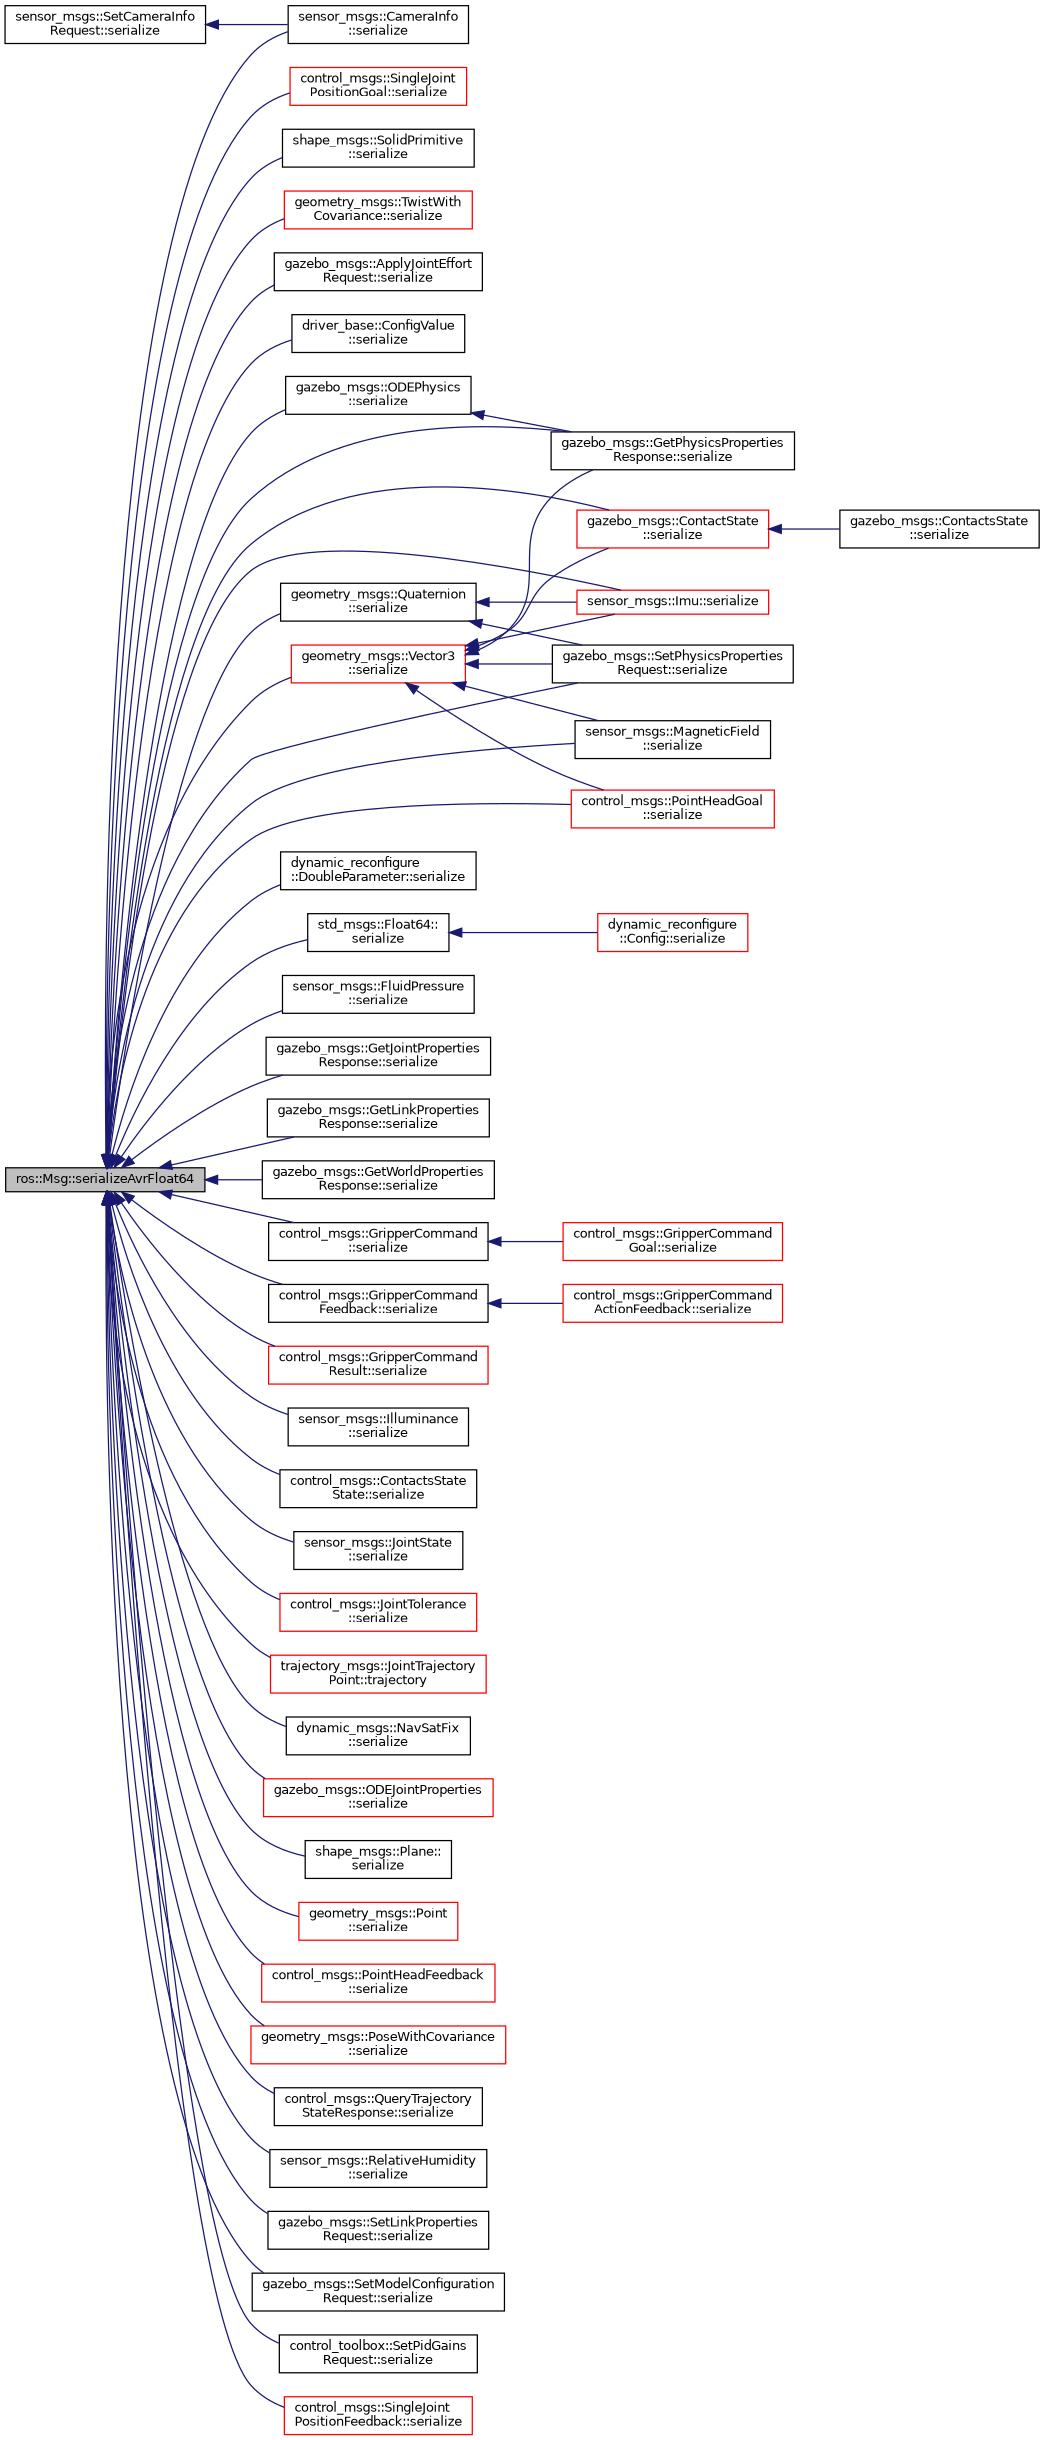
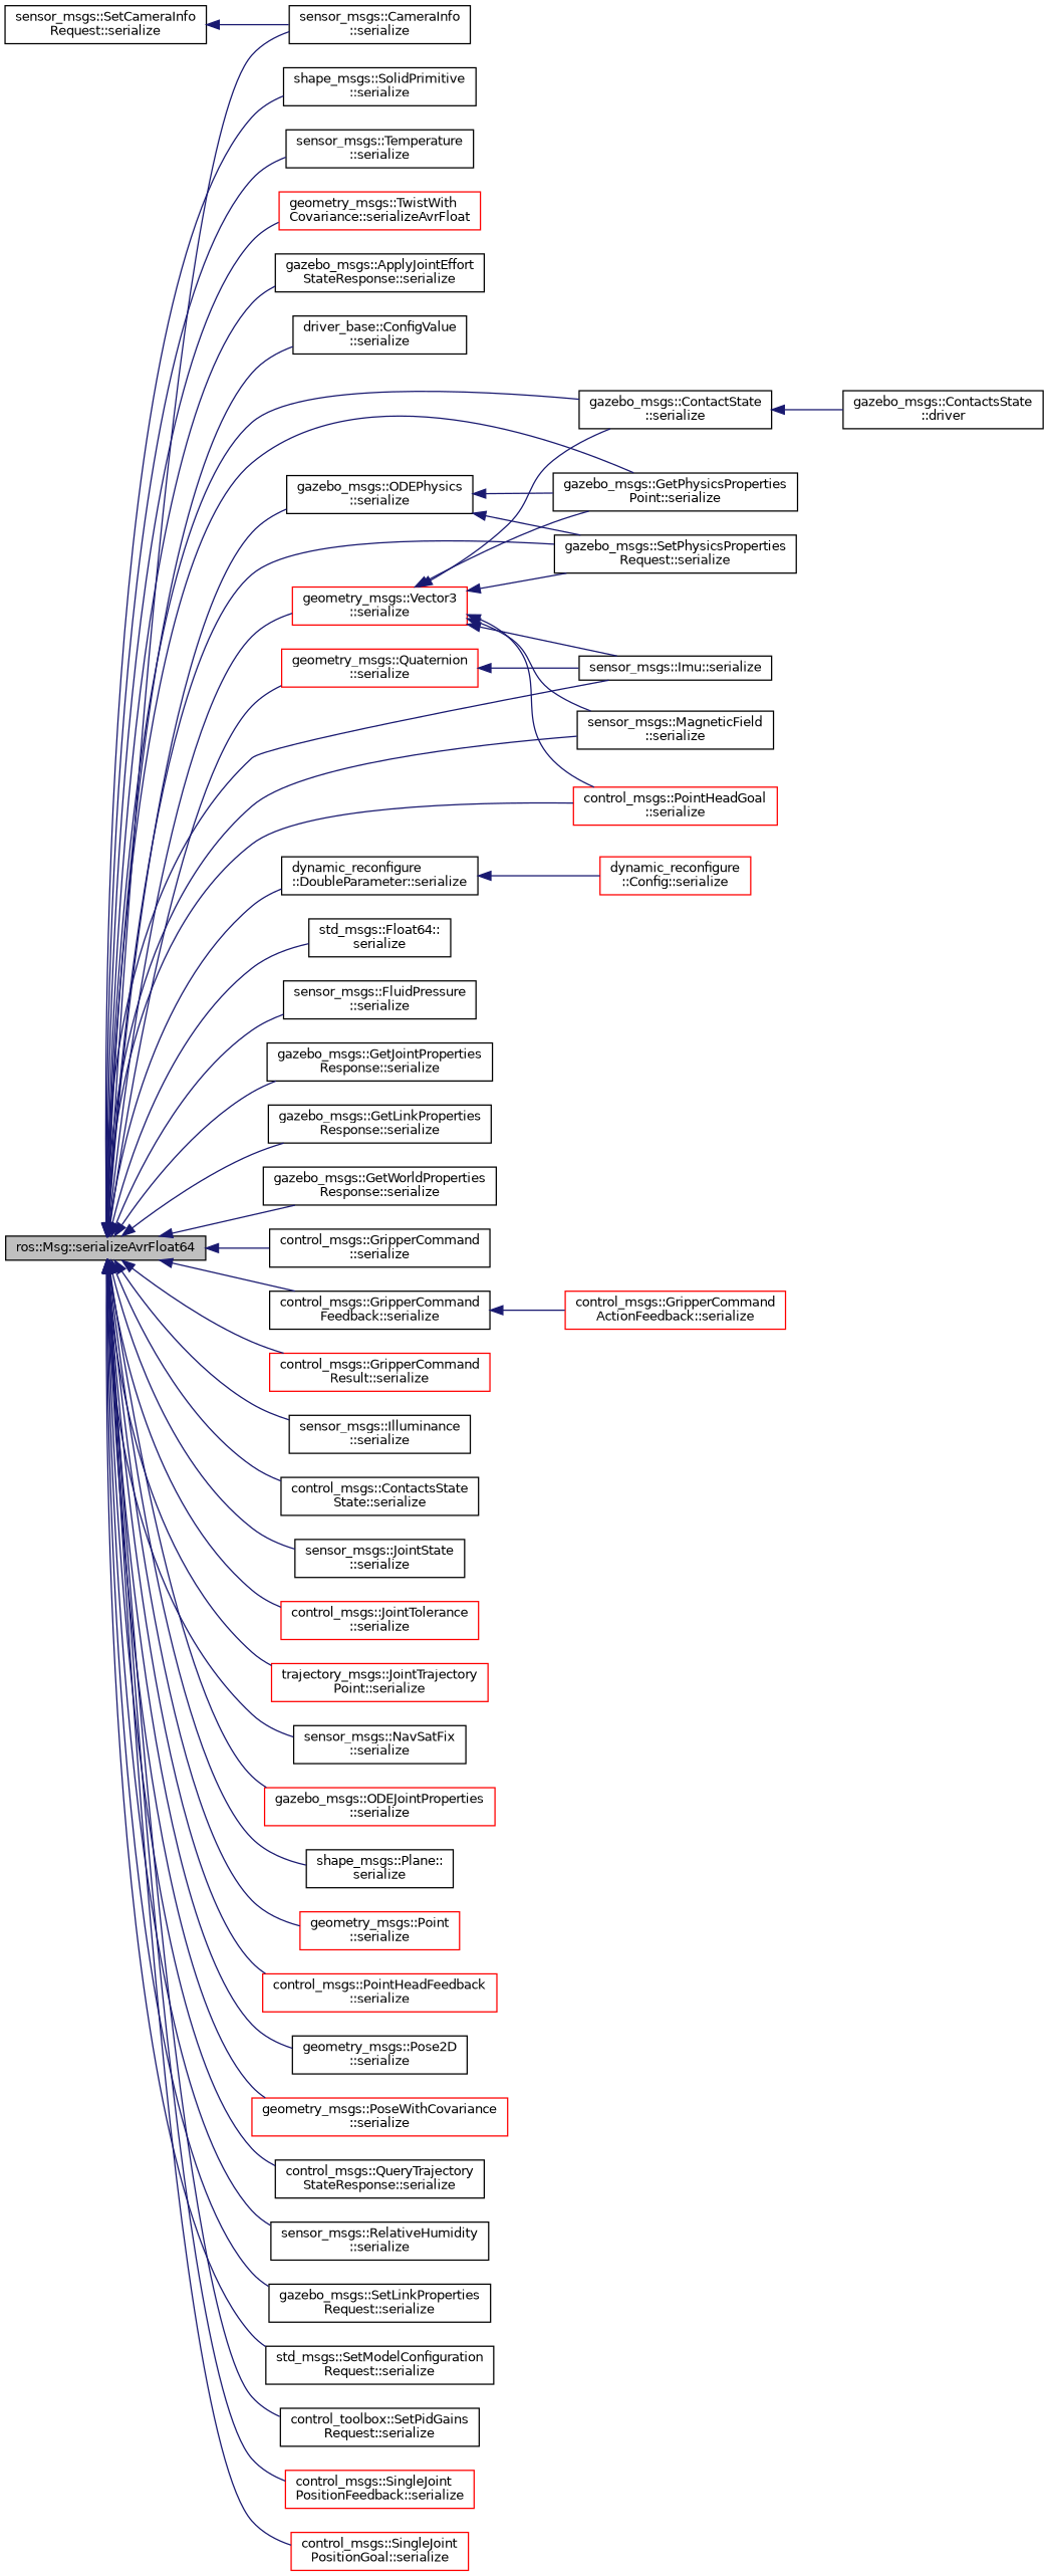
  digraph {
    rankdir=LR
    node [color=black fillcolor=white fontname=Helvetica fontsize=10 shape=record style=filled]
    edge [color=midnightblue dir=back fontname=Helvetica fontsize=10 labelfontname=Helvetica labelfontsize=10 style=solid]
    n1 [fillcolor=grey75 fontcolor=black height=0.2 label="ros::Msg::serializeAvrFloat64" width=0.4]
-   n2 [height=0.2 label="gazebo_msgs::ApplyJointEffort\lRequest::serialize" width=0.4]
+   n2 [height=0.2 label="gazebo_msgs::ApplyJointEffort\lStateResponse::serialize" width=0.4]
    n3 [height=0.2 label="sensor_msgs::CameraInfo\l::serialize" width=0.4]
    n4 [height=0.2 label="driver_base::ConfigValue\l::serialize" width=0.4]
-   n5 [color=red height=0.2 label="gazebo_msgs::ContactState\l::serialize" width=0.4]
+   n5 [height=0.2 label="gazebo_msgs::ContactState\l::serialize" width=0.4]
    n6 [height=0.2 label="dynamic_reconfigure\l::DoubleParameter::serialize" width=0.4]
    n7 [height=0.2 label="std_msgs::Float64::\lserialize" width=0.4]
    n8 [height=0.2 label="sensor_msgs::FluidPressure\l::serialize" width=0.4]
    n9 [height=0.2 label="gazebo_msgs::GetJointProperties\lResponse::serialize" width=0.4]
    n10 [height=0.2 label="gazebo_msgs::GetLinkProperties\lResponse::serialize" width=0.4]
-   n11 [height=0.2 label="gazebo_msgs::GetPhysicsProperties\lResponse::serialize" width=0.4]
+   n11 [height=0.2 label="gazebo_msgs::GetPhysicsProperties\lPoint::serialize" width=0.4]
    n12 [height=0.2 label="gazebo_msgs::GetWorldProperties\lResponse::serialize" width=0.4]
    n13 [height=0.2 label="control_msgs::GripperCommand\l::serialize" width=0.4]
    n14 [height=0.2 label="control_msgs::GripperCommand\lFeedback::serialize" width=0.4]
    n15 [color=red height=0.2 label="control_msgs::GripperCommand\lResult::serialize" width=0.4]
    n16 [height=0.2 label="sensor_msgs::Illuminance\l::serialize" width=0.4]
-   n17 [color=red height=0.2 label="sensor_msgs::Imu::serialize" width=0.4]
+   n17 [height=0.2 label="sensor_msgs::Imu::serialize" width=0.4]
    n18 [height=0.2 label="control_msgs::ContactsState\lState::serialize" width=0.4]
    n19 [height=0.2 label="sensor_msgs::JointState\l::serialize" width=0.4]
    n20 [color=red height=0.2 label="control_msgs::JointTolerance\l::serialize" width=0.4]
-   n21 [color=red height=0.2 label="trajectory_msgs::JointTrajectory\lPoint::trajectory" width=0.4]
+   n21 [color=red height=0.2 label="trajectory_msgs::JointTrajectory\lPoint::serialize" width=0.4]
    n22 [height=0.2 label="sensor_msgs::MagneticField\l::serialize" width=0.4]
-   n23 [height=0.2 label="dynamic_msgs::NavSatFix\l::serialize" width=0.4]
+   n23 [height=0.2 label="sensor_msgs::NavSatFix\l::serialize" width=0.4]
    n24 [color=red height=0.2 label="gazebo_msgs::ODEJointProperties\l::serialize" width=0.4]
    n25 [height=0.2 label="gazebo_msgs::ODEPhysics\l::serialize" width=0.4]
    n26 [height=0.2 label="gazebo_msgs::SetPhysicsProperties\lRequest::serialize" width=0.4]
    n27 [height=0.2 label="shape_msgs::Plane::\lserialize" width=0.4]
    n28 [color=red height=0.2 label="geometry_msgs::Point\l::serialize" width=0.4]
    n29 [color=red height=0.2 label="control_msgs::PointHeadFeedback\l::serialize" width=0.4]
    n30 [color=red height=0.2 label="control_msgs::PointHeadGoal\l::serialize" width=0.4]
+   n31 [height=0.2 label="geometry_msgs::Pose2D\l::serialize" width=0.4]
    n32 [color=red height=0.2 label="geometry_msgs::PoseWithCovariance\l::serialize" width=0.4]
-   n33 [height=0.2 label="geometry_msgs::Quaternion\l::serialize" width=0.4]
+   n33 [color=red height=0.2 label="geometry_msgs::Quaternion\l::serialize" width=0.4]
    n34 [height=0.2 label="control_msgs::QueryTrajectory\lStateResponse::serialize" width=0.4]
    n35 [height=0.2 label="sensor_msgs::RelativeHumidity\l::serialize" width=0.4]
    n36 [height=0.2 label="gazebo_msgs::SetLinkProperties\lRequest::serialize" width=0.4]
-   n37 [height=0.2 label="gazebo_msgs::SetModelConfiguration\lRequest::serialize" width=0.4]
+   n37 [height=0.2 label="std_msgs::SetModelConfiguration\lRequest::serialize" width=0.4]
    n38 [height=0.2 label="control_toolbox::SetPidGains\lRequest::serialize" width=0.4]
    n39 [color=red height=0.2 label="control_msgs::SingleJoint\lPositionFeedback::serialize" width=0.4]
    n40 [color=red height=0.2 label="control_msgs::SingleJoint\lPositionGoal::serialize" width=0.4]
    n41 [height=0.2 label="shape_msgs::SolidPrimitive\l::serialize" width=0.4]
-   n43 [color=red height=0.2 label="geometry_msgs::TwistWith\lCovariance::serialize" width=0.4]
+   n42 [height=0.2 label="sensor_msgs::Temperature\l::serialize" width=0.4]
+   n43 [color=red height=0.2 label="geometry_msgs::TwistWith\lCovariance::serializeAvrFloat" width=0.4]
    n44 [color=red height=0.2 label="geometry_msgs::Vector3\l::serialize" width=0.4]
-   n45 [height=0.2 label="gazebo_msgs::ContactsState\l::serialize" width=0.4]
+   n45 [height=0.2 label="gazebo_msgs::ContactsState\l::driver" width=0.4]
    n46 [color=red height=0.2 label="dynamic_reconfigure\l::Config::serialize" width=0.4]
-   n47 [color=red height=0.2 label="control_msgs::GripperCommand\lGoal::serialize" width=0.4]
    n48 [color=red height=0.2 label="control_msgs::GripperCommand\lActionFeedback::serialize" width=0.4]
    n49 [height=0.2 label="sensor_msgs::SetCameraInfo\lRequest::serialize" width=0.4]
    n1 -> n2
    n1 -> n3
    n1 -> n4
    n1 -> n5
    n1 -> n6
    n1 -> n7
    n1 -> n8
    n1 -> n9
    n1 -> n10
    n1 -> n11
    n1 -> n12
    n1 -> n13
    n1 -> n14
    n1 -> n15
    n1 -> n16
    n1 -> n17
    n1 -> n18
    n1 -> n19
    n1 -> n20
    n1 -> n21
    n1 -> n22
    n1 -> n23
    n1 -> n24
    n1 -> n25
    n1 -> n26
    n1 -> n27
    n1 -> n28
    n1 -> n29
    n1 -> n30
+   n1 -> n31
    n1 -> n32
    n1 -> n33
    n1 -> n34
    n1 -> n35
    n1 -> n36
    n1 -> n37
    n1 -> n38
    n1 -> n39
    n1 -> n40
    n1 -> n41
+   n1 -> n42
    n1 -> n43
    n1 -> n44
    n5 -> n45
-   n7 -> n46
-   n13 -> n47
+   n6 -> n46
    n14 -> n48
    n25 -> n11
-   n33 -> n26
+   n25 -> n26
    n33 -> n17
    n44 -> n5
    n44 -> n11
    n44 -> n17
    n44 -> n22
    n44 -> n26
    n44 -> n30
    n49 -> n3
  }
